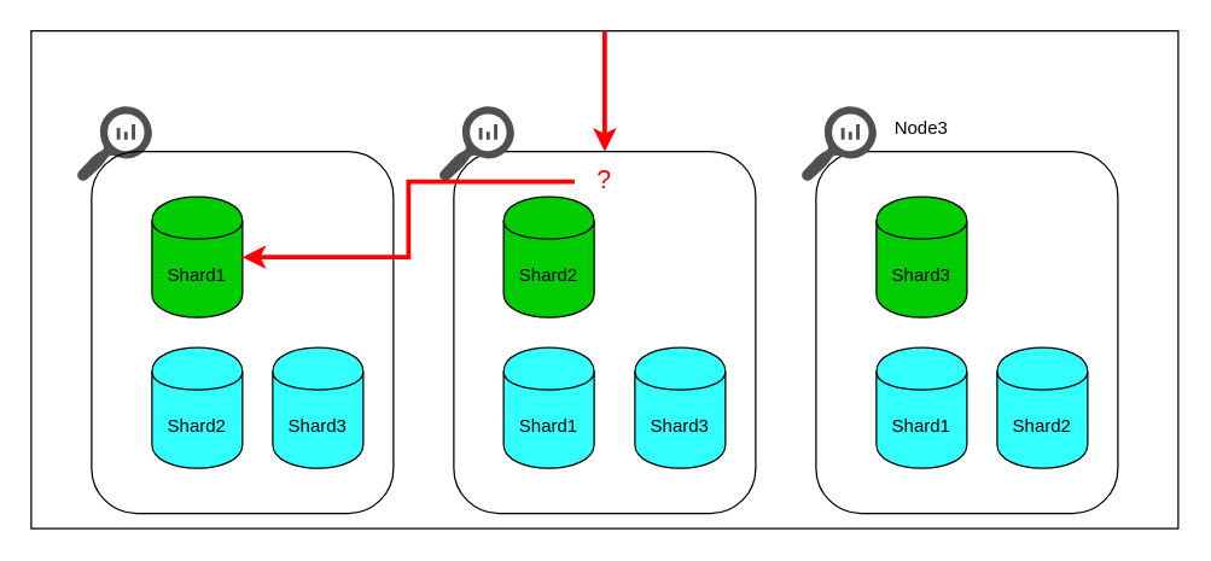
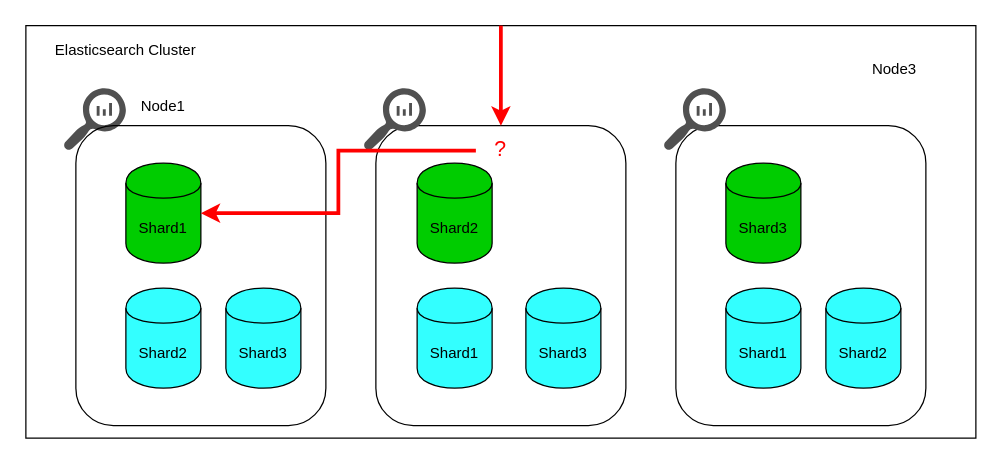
  <mxCell id="0" />
  <mxCell id="1" parent="0" />
  <mxCell id="2" value="" style="rounded=0;whiteSpace=wrap;html=1;fillColor=none;" parent="1" vertex="1"><mxGeometry x="20" y="20" width="760" height="330" as="geometry" /></mxCell>
  <mxCell id="3" value="" style="pointerEvents=1;shadow=0;dashed=0;html=1;strokeColor=none;labelPosition=center;verticalLabelPosition=bottom;verticalAlign=top;align=center;fillColor=#505050;shape=mxgraph.mscae.oms.log_search" parent="1" vertex="1"><mxGeometry x="50" y="70" width="50" height="50" as="geometry" /></mxCell>
  <mxCell id="4" value="" style="rounded=1;whiteSpace=wrap;html=1;fillColor=none;" parent="1" vertex="1"><mxGeometry x="60" y="100" width="200" height="240" as="geometry" /></mxCell>
  <mxCell id="5" value="" style="rounded=1;whiteSpace=wrap;html=1;fillColor=none;" parent="1" vertex="1"><mxGeometry x="300" y="100" width="200" height="240" as="geometry" /></mxCell>
  <mxCell id="6" value="" style="rounded=1;whiteSpace=wrap;html=1;fillColor=none;" parent="1" vertex="1"><mxGeometry x="540" y="100" width="200" height="240" as="geometry" /></mxCell>
  <mxCell id="7" value="" style="pointerEvents=1;shadow=0;dashed=0;html=1;strokeColor=none;labelPosition=center;verticalLabelPosition=bottom;verticalAlign=top;align=center;fillColor=#505050;shape=mxgraph.mscae.oms.log_search" parent="1" vertex="1"><mxGeometry x="290" y="70" width="50" height="50" as="geometry" /></mxCell>
  <mxCell id="8" value="" style="pointerEvents=1;shadow=0;dashed=0;html=1;strokeColor=none;labelPosition=center;verticalLabelPosition=bottom;verticalAlign=top;align=center;fillColor=#505050;shape=mxgraph.mscae.oms.log_search" parent="1" vertex="1"><mxGeometry x="530" y="70" width="50" height="50" as="geometry" /></mxCell>
  <mxCell id="9" value="Shard1" style="shape=cylinder;whiteSpace=wrap;html=1;boundedLbl=1;backgroundOutline=1;fillColor=#00CC00;" parent="1" vertex="1"><mxGeometry x="100" y="130" width="60" height="80" as="geometry" /></mxCell>
  <mxCell id="10" value="Shard1" style="shape=cylinder;whiteSpace=wrap;html=1;boundedLbl=1;backgroundOutline=1;fillColor=#33FFFF;" parent="1" vertex="1"><mxGeometry x="333" y="230" width="60" height="80" as="geometry" /></mxCell>
  <mxCell id="11" value="Shard1" style="shape=cylinder;whiteSpace=wrap;html=1;boundedLbl=1;backgroundOutline=1;fillColor=#33FFFF;" parent="1" vertex="1"><mxGeometry x="580" y="230" width="60" height="80" as="geometry" /></mxCell>
  <mxCell id="12" value="Shard2" style="shape=cylinder;whiteSpace=wrap;html=1;boundedLbl=1;backgroundOutline=1;fillColor=#33FFFF;" parent="1" vertex="1"><mxGeometry x="100" y="230" width="60" height="80" as="geometry" /></mxCell>
  <mxCell id="13" value="Shard2" style="shape=cylinder;whiteSpace=wrap;html=1;boundedLbl=1;backgroundOutline=1;fillColor=#00CC00;" parent="1" vertex="1"><mxGeometry x="333" y="130" width="60" height="80" as="geometry" /></mxCell>
  <mxCell id="14" value="Shard2" style="shape=cylinder;whiteSpace=wrap;html=1;boundedLbl=1;backgroundOutline=1;fillColor=#33FFFF;" parent="1" vertex="1"><mxGeometry x="660" y="230" width="60" height="80" as="geometry" /></mxCell>
  <mxCell id="15" value="Shard3" style="shape=cylinder;whiteSpace=wrap;html=1;boundedLbl=1;backgroundOutline=1;fillColor=#33FFFF;" parent="1" vertex="1"><mxGeometry x="180" y="230" width="60" height="80" as="geometry" /></mxCell>
  <mxCell id="16" value="Shard3" style="shape=cylinder;whiteSpace=wrap;html=1;boundedLbl=1;backgroundOutline=1;fillColor=#33FFFF;" parent="1" vertex="1"><mxGeometry x="420" y="230" width="60" height="80" as="geometry" /></mxCell>
  <mxCell id="17" value="Shard3" style="shape=cylinder;whiteSpace=wrap;html=1;boundedLbl=1;backgroundOutline=1;fillColor=#00CC00;" parent="1" vertex="1"><mxGeometry x="580" y="130" width="60" height="80" as="geometry" /></mxCell>
- <mxCell id="20" value="Node3" style="text;html=1;strokeColor=none;fillColor=none;align=center;verticalAlign=middle;whiteSpace=wrap;rounded=0;" parent="1" vertex="1"><mxGeometry x="590" y="75" width="40" height="20" as="geometry" /></mxCell>
+ <mxCell id="18" value="Elasticsearch Cluster" style="text;html=1;strokeColor=none;fillColor=none;align=center;verticalAlign=middle;whiteSpace=wrap;rounded=0;" parent="1" vertex="1"><mxGeometry x="40" y="30" width="120" height="20" as="geometry" /></mxCell>
+ <mxCell id="19" value="Node1" style="text;html=1;strokeColor=none;fillColor=none;align=center;verticalAlign=middle;whiteSpace=wrap;rounded=0;" parent="1" vertex="1"><mxGeometry x="110" y="75" width="40" height="20" as="geometry" /></mxCell>
+ <mxCell id="20" value="Node3" style="text;html=1;strokeColor=none;fillColor=none;align=center;verticalAlign=middle;whiteSpace=wrap;rounded=0;" parent="1" vertex="1"><mxGeometry x="695" y="45" width="40" height="20" as="geometry" /></mxCell>
  <mxCell id="21" value="" style="endArrow=classic;html=1;strokeColor=#FF0000;strokeWidth=3;exitX=0.5;exitY=0;exitDx=0;exitDy=0;" parent="1" source="2" target="5" edge="1"><mxGeometry width="50" height="50" relative="1" as="geometry"><mxPoint x="410" y="145" as="sourcePoint" /><mxPoint x="460" y="95" as="targetPoint" /></mxGeometry></mxCell>
  <mxCell id="22" style="edgeStyle=orthogonalEdgeStyle;rounded=0;orthogonalLoop=1;jettySize=auto;html=1;strokeColor=#FF0000;strokeWidth=3;" parent="1" source="23" target="9" edge="1"><mxGeometry relative="1" as="geometry" /></mxCell>
  <mxCell id="23" value="&lt;font color=&quot;#ff0000&quot; style=&quot;font-size: 17px&quot;&gt;?&lt;/font&gt;" style="text;html=1;strokeColor=none;fillColor=none;align=center;verticalAlign=middle;whiteSpace=wrap;rounded=0;" parent="1" vertex="1"><mxGeometry x="380" y="100" width="40" height="40" as="geometry" /></mxCell>
